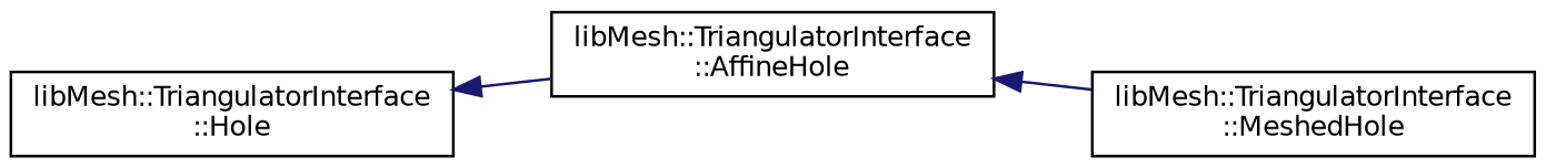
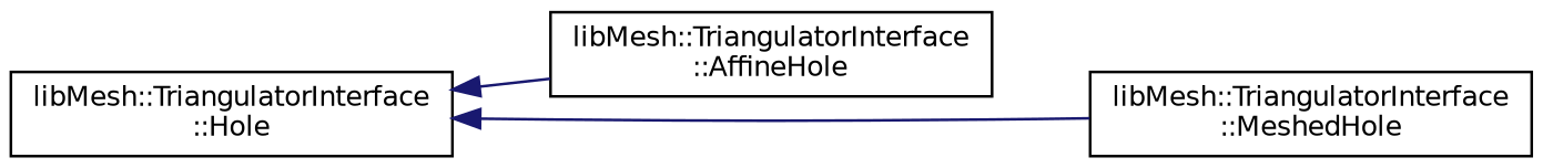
  digraph {
    rankdir=LR
    node [color=black fillcolor=white fontname=Helvetica fontsize=10 shape=record style=filled]
    edge [color=midnightblue dir=back fontname=Helvetica fontsize=10 labelfontname=Helvetica labelfontsize=10 style=solid]
    n1 [height=0.2 label="libMesh::TriangulatorInterface\l::Hole" width=0.4]
    n2 [height=0.2 label="libMesh::TriangulatorInterface\l::AffineHole" width=0.4]
    n3 [height=0.2 label="libMesh::TriangulatorInterface\l::MeshedHole" width=0.4]
    n1 -> n2
-   n2 -> n3
+   n1 -> n3
  }
